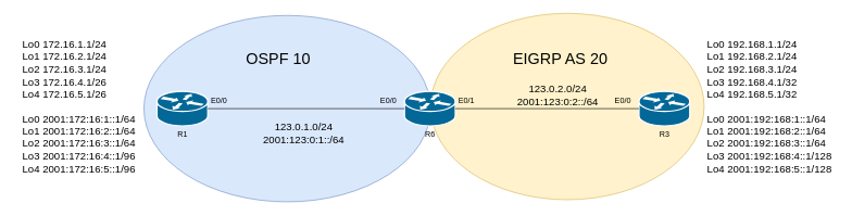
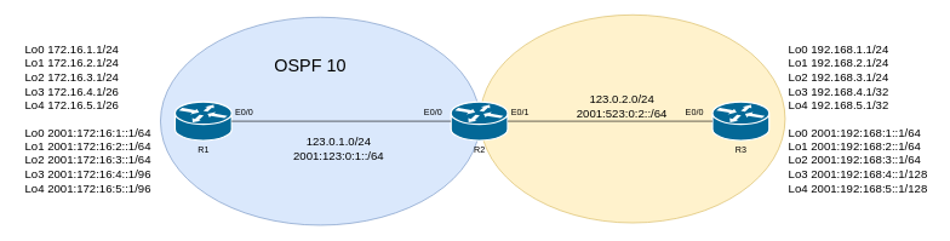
  <mxCell id="0" />
  <mxCell id="1" parent="0" />
  <mxCell id="2" value="" style="ellipse;whiteSpace=wrap;html=1;fillColor=#fff2cc;strokeColor=#d6b656;" parent="1" vertex="1"><mxGeometry x="660" y="20" width="420" height="286.5" as="geometry" /></mxCell>
  <mxCell id="3" value="" style="ellipse;whiteSpace=wrap;html=1;fillColor=#dae8fc;strokeColor=#6c8ebf;" parent="1" vertex="1"><mxGeometry x="220" y="23.25" width="440" height="286.5" as="geometry" /></mxCell>
- <mxCell id="4" value="R6" style="shape=mxgraph.cisco.routers.router;sketch=0;html=1;pointerEvents=1;dashed=0;fillColor=#036897;strokeColor=#ffffff;strokeWidth=2;verticalLabelPosition=bottom;verticalAlign=top;align=center;outlineConnect=0;" parent="1" vertex="1"><mxGeometry x="620" y="140" width="78" height="53" as="geometry" /></mxCell>
+ <mxCell id="4" value="R2" style="shape=mxgraph.cisco.routers.router;sketch=0;html=1;pointerEvents=1;dashed=0;fillColor=#036897;strokeColor=#ffffff;strokeWidth=2;verticalLabelPosition=bottom;verticalAlign=top;align=center;outlineConnect=0;" parent="1" vertex="1"><mxGeometry x="620" y="140" width="78" height="53" as="geometry" /></mxCell>
  <mxCell id="5" value="R3" style="shape=mxgraph.cisco.routers.router;sketch=0;html=1;pointerEvents=1;dashed=0;fillColor=#036897;strokeColor=#ffffff;strokeWidth=2;verticalLabelPosition=bottom;verticalAlign=top;align=center;outlineConnect=0;" parent="1" vertex="1"><mxGeometry x="980" y="140" width="78" height="53" as="geometry" /></mxCell>
  <mxCell id="6" value="R1" style="shape=mxgraph.cisco.routers.router;sketch=0;html=1;pointerEvents=1;dashed=0;fillColor=#036897;strokeColor=#ffffff;strokeWidth=2;verticalLabelPosition=bottom;verticalAlign=top;align=center;outlineConnect=0;" parent="1" vertex="1"><mxGeometry x="240" y="140" width="78" height="53" as="geometry" /></mxCell>
  <mxCell id="7" value="" style="endArrow=none;html=1;rounded=0;exitX=1;exitY=0.5;exitDx=0;exitDy=0;exitPerimeter=0;entryX=0;entryY=0.5;entryDx=0;entryDy=0;entryPerimeter=0;" parent="1" source="6" target="4" edge="1"><mxGeometry width="50" height="50" relative="1" as="geometry"><mxPoint x="630" y="190" as="sourcePoint" /><mxPoint x="680" y="140" as="targetPoint" /></mxGeometry></mxCell>
  <mxCell id="8" value="" style="endArrow=none;html=1;rounded=0;exitX=1;exitY=0.5;exitDx=0;exitDy=0;exitPerimeter=0;entryX=0;entryY=0.5;entryDx=0;entryDy=0;entryPerimeter=0;" parent="1" source="4" target="5" edge="1"><mxGeometry width="50" height="50" relative="1" as="geometry"><mxPoint x="278" y="177" as="sourcePoint" /><mxPoint x="630" y="177" as="targetPoint" /></mxGeometry></mxCell>
  <mxCell id="9" value="&lt;font style=&quot;font-size: 24px;&quot;&gt;OSPF 10&amp;nbsp;&lt;/font&gt;" style="text;html=1;align=left;verticalAlign=middle;resizable=0;points=[];autosize=1;strokeColor=none;fillColor=none;" parent="1" vertex="1"><mxGeometry x="375" y="70" width="130" height="40" as="geometry" /></mxCell>
- <mxCell id="10" value="&lt;font style=&quot;font-size: 24px;&quot;&gt;EIGRP AS 20&lt;/font&gt;" style="text;html=1;align=left;verticalAlign=middle;resizable=0;points=[];autosize=1;strokeColor=none;fillColor=none;" parent="1" vertex="1"><mxGeometry x="785" y="70" width="170" height="40" as="geometry" /></mxCell>
  <mxCell id="11" value="E0/0" style="text;html=1;align=center;verticalAlign=middle;resizable=0;points=[];autosize=1;strokeColor=none;fillColor=none;" parent="1" vertex="1"><mxGeometry x="310" y="140" width="50" height="30" as="geometry" /></mxCell>
  <mxCell id="12" value="E0/0" style="text;html=1;align=center;verticalAlign=middle;resizable=0;points=[];autosize=1;strokeColor=none;fillColor=none;" parent="1" vertex="1"><mxGeometry x="570" y="140" width="50" height="30" as="geometry" /></mxCell>
  <mxCell id="13" value="E0/1" style="text;html=1;align=center;verticalAlign=middle;resizable=0;points=[];autosize=1;strokeColor=none;fillColor=none;" parent="1" vertex="1"><mxGeometry x="690" y="140" width="50" height="30" as="geometry" /></mxCell>
  <mxCell id="14" value="E0/0" style="text;html=1;align=center;verticalAlign=middle;resizable=0;points=[];autosize=1;strokeColor=none;fillColor=none;" parent="1" vertex="1"><mxGeometry x="930" y="140" width="50" height="30" as="geometry" /></mxCell>
  <mxCell id="15" value="&lt;font style=&quot;font-size: 16px;&quot;&gt;123.0.1.0/24&lt;br&gt;2001:123:0:1::/64&lt;br&gt;&lt;/font&gt;" style="text;html=1;align=center;verticalAlign=middle;resizable=0;points=[];autosize=1;strokeColor=none;fillColor=none;" parent="1" vertex="1"><mxGeometry x="390" y="180" width="150" height="50" as="geometry" /></mxCell>
- <mxCell id="16" value="&lt;font style=&quot;font-size: 16px;&quot;&gt;123.0.2.0/24&lt;br&gt;2001:123:0:2::/64&lt;br&gt;&lt;/font&gt;" style="text;html=1;align=center;verticalAlign=middle;resizable=0;points=[];autosize=1;strokeColor=none;fillColor=none;" parent="1" vertex="1"><mxGeometry x="780" y="120" width="150" height="50" as="geometry" /></mxCell>
+ <mxCell id="16" value="&lt;font style=&quot;font-size: 16px;&quot;&gt;123.0.2.0/24&lt;br&gt;2001:523:0:2::/64&lt;br&gt;&lt;/font&gt;" style="text;html=1;align=center;verticalAlign=middle;resizable=0;points=[];autosize=1;strokeColor=none;fillColor=none;" parent="1" vertex="1"><mxGeometry x="780" y="120" width="150" height="50" as="geometry" /></mxCell>
  <mxCell id="17" value="&lt;div style=&quot;text-align: left;&quot;&gt;&lt;span style=&quot;font-size: 16px; background-color: initial;&quot;&gt;Lo0 172.16.1.1/24&lt;/span&gt;&lt;/div&gt;&lt;font style=&quot;&quot;&gt;&lt;div style=&quot;font-size: 16px; text-align: left;&quot;&gt;&lt;span style=&quot;background-color: initial;&quot;&gt;Lo1 172.16.2.1/24&lt;/span&gt;&lt;/div&gt;&lt;div style=&quot;font-size: 16px; text-align: left;&quot;&gt;&lt;span style=&quot;background-color: initial;&quot;&gt;Lo2 172.16.3.1/24&lt;/span&gt;&lt;/div&gt;&lt;div style=&quot;text-align: left;&quot;&gt;&lt;span style=&quot;font-size: 16px;&quot;&gt;Lo3 172.16.4.1/26&amp;nbsp;&lt;/span&gt;&lt;/div&gt;&lt;div style=&quot;text-align: left;&quot;&gt;&lt;span style=&quot;font-size: 16px;&quot;&gt;Lo4 172.16.5.1/26&lt;/span&gt;&lt;/div&gt;&lt;div style=&quot;text-align: left;&quot;&gt;&lt;span style=&quot;font-size: 16px;&quot;&gt;&lt;br&gt;&lt;/span&gt;&lt;/div&gt;&lt;span style=&quot;font-size: 16px;&quot;&gt;&lt;div style=&quot;text-align: left;&quot;&gt;&lt;span style=&quot;background-color: initial;&quot;&gt;Lo0 2001:172:16:1::1/64&lt;/span&gt;&lt;/div&gt;&lt;/span&gt;&lt;span style=&quot;font-size: 16px;&quot;&gt;&lt;div style=&quot;text-align: left;&quot;&gt;&lt;span style=&quot;background-color: initial;&quot;&gt;Lo1 2001:172:16:2::1/64&lt;/span&gt;&lt;/div&gt;&lt;/span&gt;&lt;span style=&quot;font-size: 16px;&quot;&gt;&lt;div style=&quot;text-align: left;&quot;&gt;&lt;span style=&quot;background-color: initial;&quot;&gt;Lo2 2001:172:16:3::1/64&lt;/span&gt;&lt;/div&gt;&lt;div style=&quot;text-align: left;&quot;&gt;&lt;span style=&quot;background-color: initial;&quot;&gt;Lo3 2001:172:16:4::1/96&lt;/span&gt;&lt;/div&gt;&lt;div style=&quot;text-align: left;&quot;&gt;&lt;span style=&quot;background-color: initial;&quot;&gt;Lo4 2001:172:16:5::1/96&lt;/span&gt;&lt;/div&gt;&lt;/span&gt;&lt;/font&gt;" style="text;html=1;align=center;verticalAlign=middle;resizable=0;points=[];autosize=1;strokeColor=none;fillColor=none;" parent="1" vertex="1"><mxGeometry x="20" y="53.25" width="200" height="220" as="geometry" /></mxCell>
  <mxCell id="18" value="&lt;div style=&quot;text-align: left;&quot;&gt;&lt;span style=&quot;font-size: 16px; background-color: initial;&quot;&gt;Lo0 192.168.1.1/24&lt;/span&gt;&lt;/div&gt;&lt;font style=&quot;&quot;&gt;&lt;div style=&quot;font-size: 16px; text-align: left;&quot;&gt;&lt;span style=&quot;background-color: initial;&quot;&gt;Lo1 192.168.2.1/24&lt;/span&gt;&lt;/div&gt;&lt;div style=&quot;font-size: 16px; text-align: left;&quot;&gt;&lt;span style=&quot;background-color: initial;&quot;&gt;Lo2 192.168.3.1/24&lt;/span&gt;&lt;/div&gt;&lt;div style=&quot;font-size: 16px; text-align: left;&quot;&gt;&lt;span style=&quot;background-color: initial;&quot;&gt;Lo3 192.168.4.1/32&lt;/span&gt;&lt;/div&gt;&lt;div style=&quot;font-size: 16px; text-align: left;&quot;&gt;&lt;span style=&quot;background-color: initial;&quot;&gt;Lo4 192.168.5.1/32&lt;/span&gt;&lt;/div&gt;&lt;div style=&quot;text-align: left;&quot;&gt;&lt;span style=&quot;font-size: 16px;&quot;&gt;&lt;br&gt;&lt;/span&gt;&lt;/div&gt;&lt;span style=&quot;font-size: 16px;&quot;&gt;&lt;div style=&quot;text-align: left;&quot;&gt;&lt;span style=&quot;background-color: initial;&quot;&gt;Lo0 2001:192:168:1::1/64&lt;/span&gt;&lt;/div&gt;&lt;/span&gt;&lt;span style=&quot;font-size: 16px;&quot;&gt;&lt;div style=&quot;text-align: left;&quot;&gt;&lt;span style=&quot;background-color: initial;&quot;&gt;Lo1 2001:192:168:2::1/64&lt;/span&gt;&lt;/div&gt;&lt;/span&gt;&lt;span style=&quot;font-size: 16px;&quot;&gt;&lt;div style=&quot;text-align: left;&quot;&gt;&lt;span style=&quot;background-color: initial;&quot;&gt;Lo2 2001:192:168:3::1/64&lt;/span&gt;&lt;/div&gt;&lt;div style=&quot;text-align: left;&quot;&gt;&lt;span style=&quot;background-color: initial;&quot;&gt;Lo3 2001:192:168:4::1/128&lt;/span&gt;&lt;/div&gt;&lt;div style=&quot;text-align: left;&quot;&gt;&lt;span style=&quot;background-color: initial;&quot;&gt;Lo4 2001:192:168:5::1/128&lt;/span&gt;&lt;/div&gt;&lt;/span&gt;&lt;/font&gt;" style="text;html=1;align=center;verticalAlign=middle;resizable=0;points=[];autosize=1;strokeColor=none;fillColor=none;" parent="1" vertex="1"><mxGeometry x="1075" y="53.25" width="210" height="220" as="geometry" /></mxCell>
